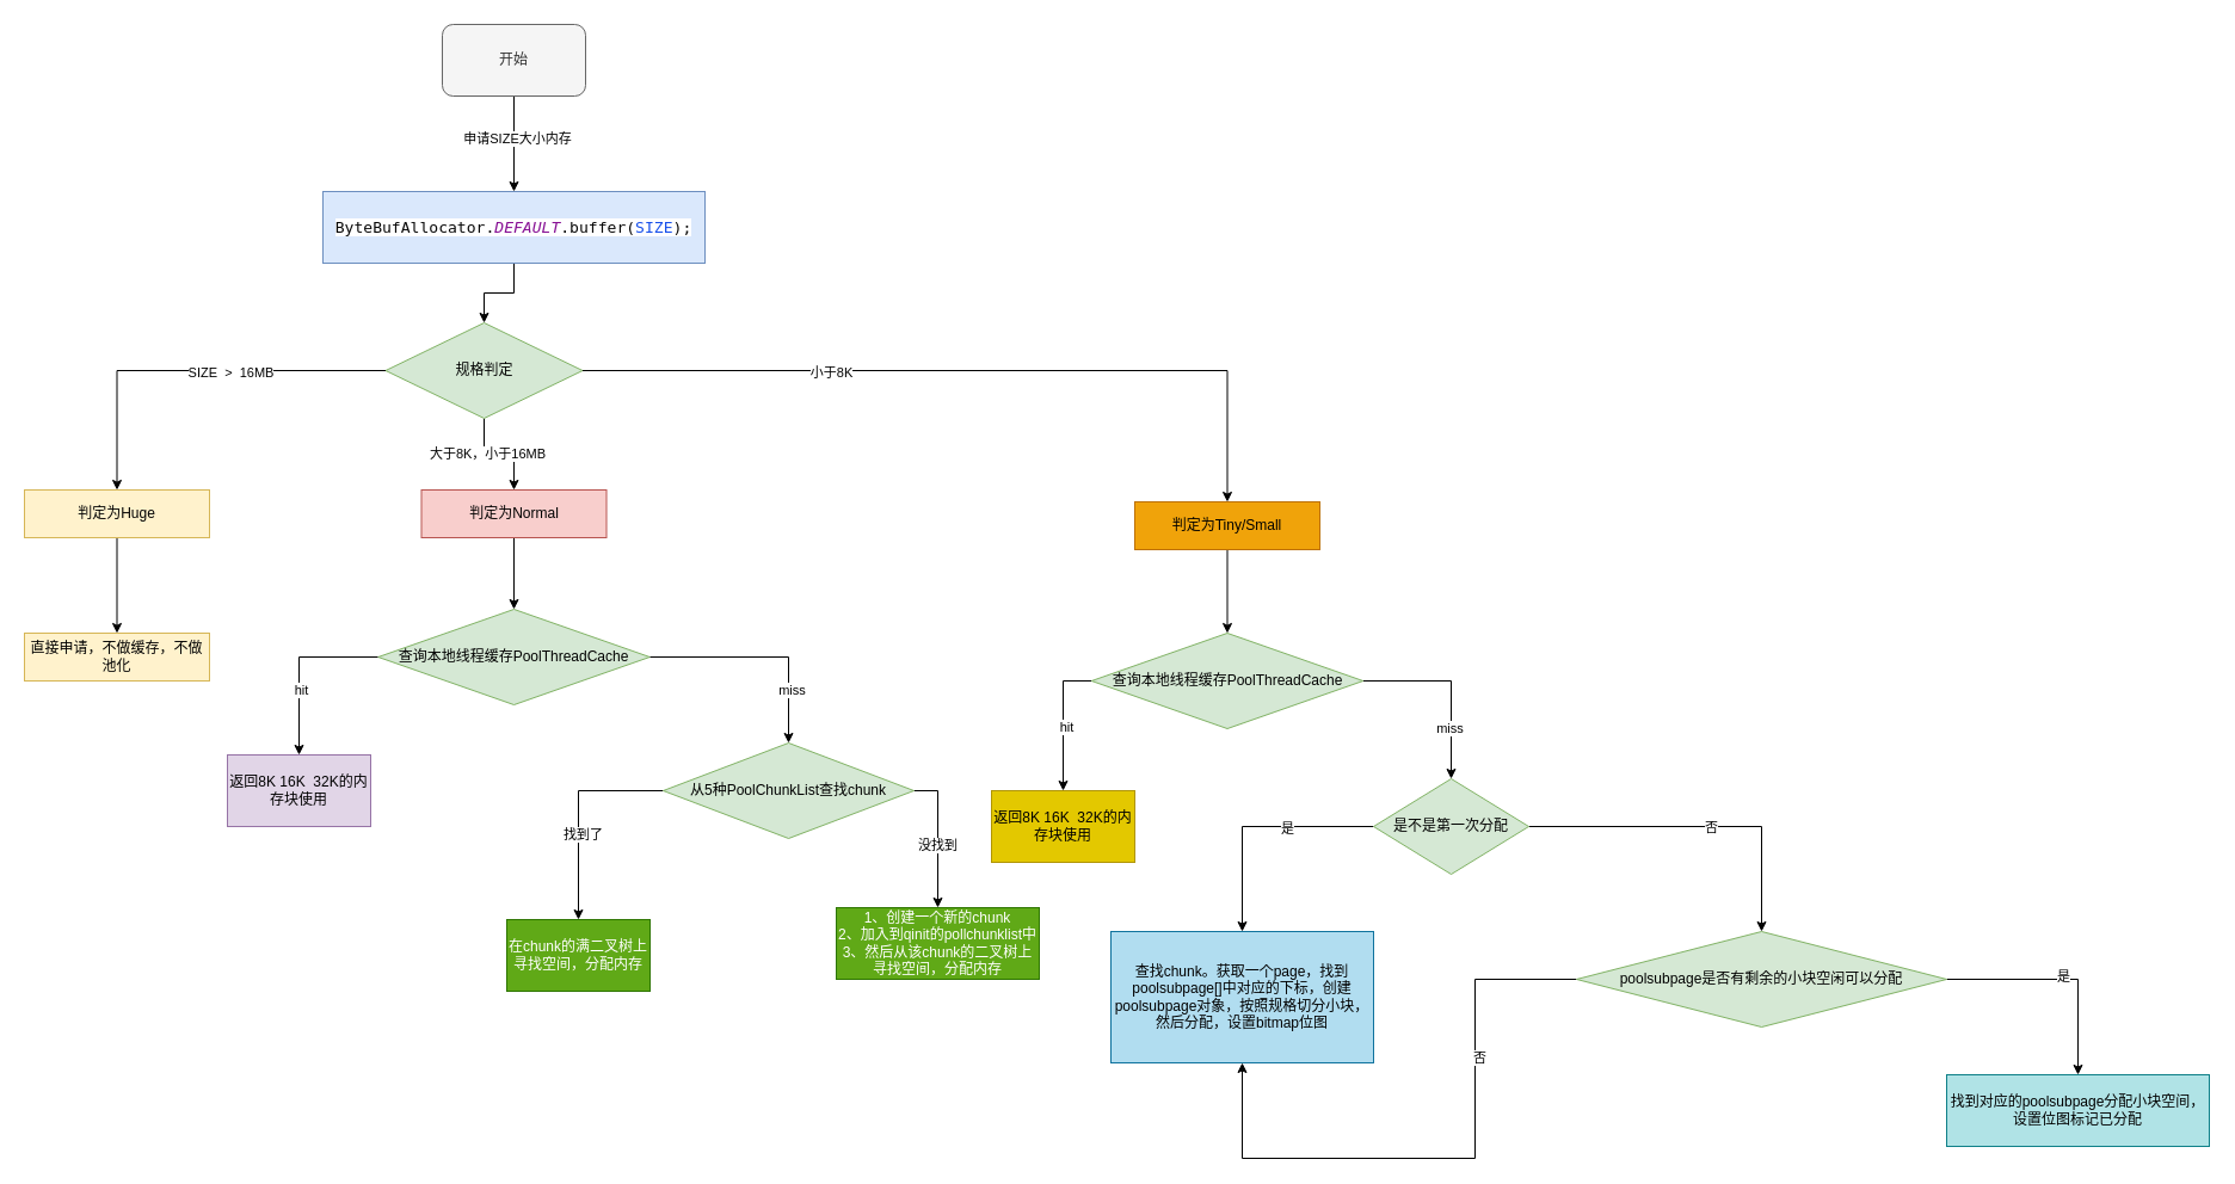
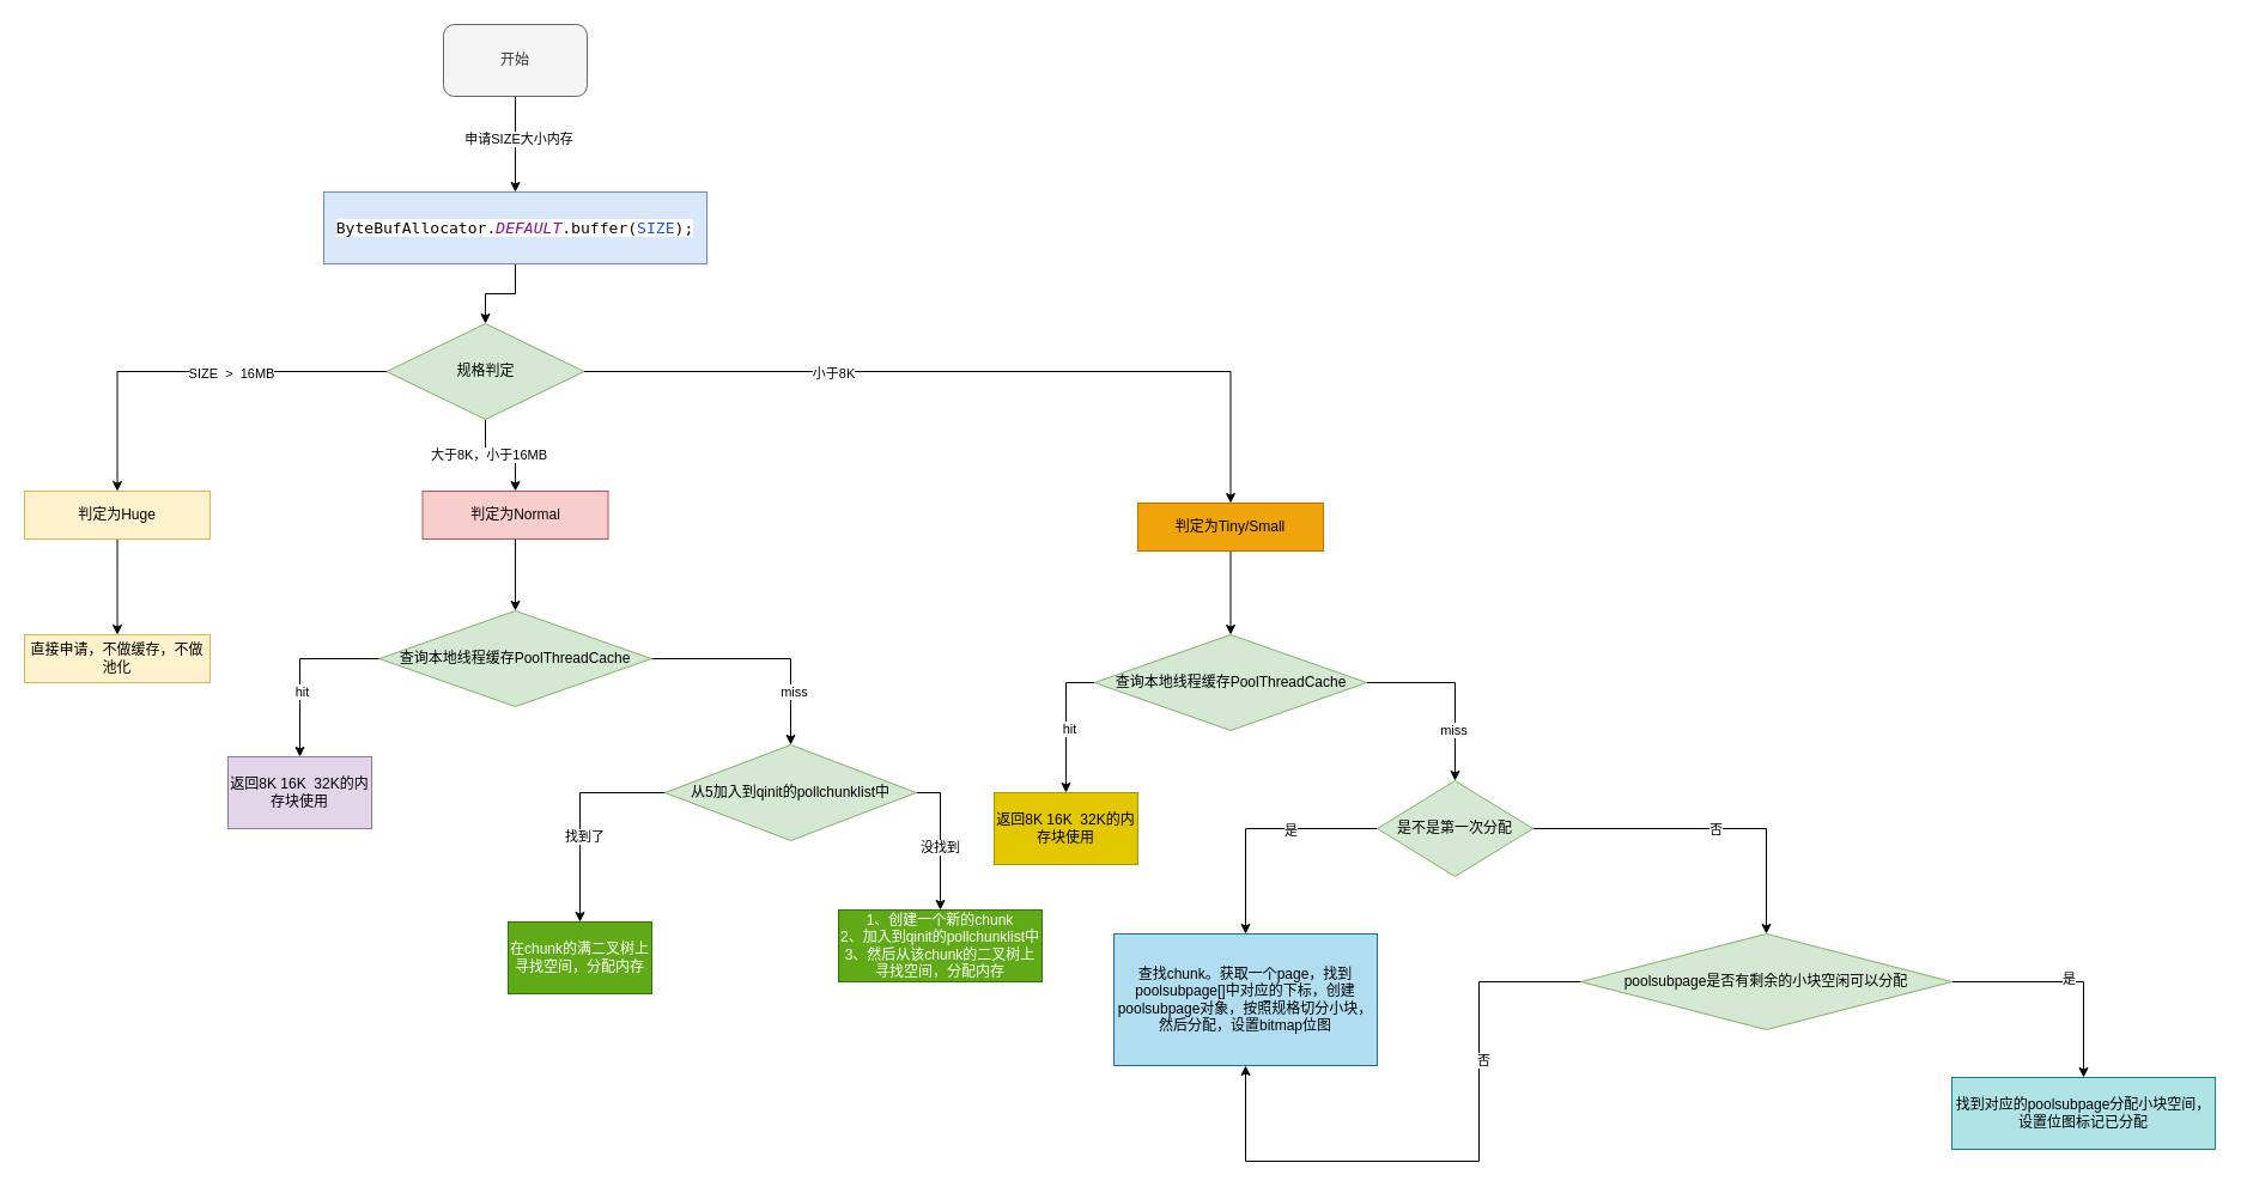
  <mxCell id="0" />
  <mxCell id="1" parent="0" />
  <mxCell id="2" style="edgeStyle=orthogonalEdgeStyle;rounded=0;orthogonalLoop=1;jettySize=auto;html=1;exitX=0.5;exitY=1;exitDx=0;exitDy=0;entryX=0.5;entryY=0;entryDx=0;entryDy=0;" edge="1" parent="1" source="4" target="6"><mxGeometry relative="1" as="geometry" /></mxCell>
  <mxCell id="3" value="申请SIZE大小内存" style="edgeLabel;html=1;align=center;verticalAlign=middle;resizable=0;points=[];" vertex="1" connectable="0" parent="2"><mxGeometry x="-0.125" y="2" relative="1" as="geometry"><mxPoint as="offset" /></mxGeometry></mxCell>
  <mxCell id="4" value="开始" style="rounded=1;whiteSpace=wrap;html=1;fillColor=#f5f5f5;fontColor=#333333;strokeColor=#666666;" vertex="1" parent="1"><mxGeometry x="370" y="20" width="120" height="60" as="geometry" /></mxCell>
  <mxCell id="5" style="edgeStyle=orthogonalEdgeStyle;rounded=0;orthogonalLoop=1;jettySize=auto;html=1;exitX=0.5;exitY=1;exitDx=0;exitDy=0;entryX=0.5;entryY=0;entryDx=0;entryDy=0;" edge="1" parent="1" source="6" target="13"><mxGeometry relative="1" as="geometry" /></mxCell>
  <mxCell id="6" value="&lt;pre style=&quot;background-color: rgb(255, 255, 255); font-family: &amp;quot;JetBrains Mono&amp;quot;, monospace; font-size: 9.8pt;&quot;&gt;&lt;span style=&quot;color: rgb(8, 8, 8);&quot;&gt;ByteBufAllocator.&lt;span style=&quot;color:#871094;font-style:italic;&quot;&gt;DEFAULT&lt;/span&gt;.buffer(&lt;/span&gt;&lt;font color=&quot;#1750eb&quot;&gt;SIZE&lt;/font&gt;&lt;font color=&quot;#080808&quot;&gt;);&lt;/font&gt;&lt;/pre&gt;" style="rounded=0;whiteSpace=wrap;html=1;fillColor=#dae8fc;strokeColor=#6c8ebf;" vertex="1" parent="1"><mxGeometry x="270" y="160" width="320" height="60" as="geometry" /></mxCell>
  <mxCell id="7" style="edgeStyle=orthogonalEdgeStyle;rounded=0;orthogonalLoop=1;jettySize=auto;html=1;exitX=0;exitY=0.5;exitDx=0;exitDy=0;entryX=0.5;entryY=0;entryDx=0;entryDy=0;" edge="1" parent="1" source="13" target="15"><mxGeometry relative="1" as="geometry" /></mxCell>
  <mxCell id="8" value="SIZE&amp;nbsp; &amp;gt;&amp;nbsp; 16MB" style="edgeLabel;html=1;align=center;verticalAlign=middle;resizable=0;points=[];" vertex="1" connectable="0" parent="7"><mxGeometry x="-0.194" y="1" relative="1" as="geometry"><mxPoint x="1" as="offset" /></mxGeometry></mxCell>
  <mxCell id="9" style="edgeStyle=orthogonalEdgeStyle;rounded=0;orthogonalLoop=1;jettySize=auto;html=1;exitX=0.5;exitY=1;exitDx=0;exitDy=0;entryX=0.5;entryY=0;entryDx=0;entryDy=0;" edge="1" parent="1" source="13" target="18"><mxGeometry relative="1" as="geometry" /></mxCell>
  <mxCell id="10" value="大于8K，小于16MB" style="edgeLabel;html=1;align=center;verticalAlign=middle;resizable=0;points=[];" vertex="1" connectable="0" parent="9"><mxGeometry x="-0.25" y="1" relative="1" as="geometry"><mxPoint as="offset" /></mxGeometry></mxCell>
  <mxCell id="11" style="edgeStyle=orthogonalEdgeStyle;rounded=0;orthogonalLoop=1;jettySize=auto;html=1;exitX=1;exitY=0.5;exitDx=0;exitDy=0;" edge="1" parent="1" source="13" target="20"><mxGeometry relative="1" as="geometry" /></mxCell>
  <mxCell id="12" value="小于8K" style="edgeLabel;html=1;align=center;verticalAlign=middle;resizable=0;points=[];" vertex="1" connectable="0" parent="11"><mxGeometry x="-0.359" y="-1" relative="1" as="geometry"><mxPoint as="offset" /></mxGeometry></mxCell>
  <mxCell id="13" value="规格判定" style="rhombus;whiteSpace=wrap;html=1;fillColor=#d5e8d4;strokeColor=#82b366;" vertex="1" parent="1"><mxGeometry x="322.5" y="270" width="165" height="80" as="geometry" /></mxCell>
  <mxCell id="14" style="edgeStyle=orthogonalEdgeStyle;rounded=0;orthogonalLoop=1;jettySize=auto;html=1;exitX=0.5;exitY=1;exitDx=0;exitDy=0;entryX=0.5;entryY=0;entryDx=0;entryDy=0;" edge="1" parent="1" source="15" target="16"><mxGeometry relative="1" as="geometry" /></mxCell>
  <mxCell id="15" value="判定为Huge" style="rounded=0;whiteSpace=wrap;html=1;fillColor=#fff2cc;strokeColor=#d6b656;" vertex="1" parent="1"><mxGeometry x="20" y="410" width="155" height="40" as="geometry" /></mxCell>
  <mxCell id="16" value="直接申请，不做缓存，不做池化" style="rounded=0;whiteSpace=wrap;html=1;fillColor=#fff2cc;strokeColor=#d6b656;" vertex="1" parent="1"><mxGeometry x="20" y="530" width="155" height="40" as="geometry" /></mxCell>
  <mxCell id="17" style="edgeStyle=orthogonalEdgeStyle;rounded=0;orthogonalLoop=1;jettySize=auto;html=1;exitX=0.5;exitY=1;exitDx=0;exitDy=0;entryX=0.5;entryY=0;entryDx=0;entryDy=0;" edge="1" parent="1" source="18" target="25"><mxGeometry relative="1" as="geometry" /></mxCell>
  <mxCell id="18" value="判定为Normal" style="rounded=0;whiteSpace=wrap;html=1;fillColor=#f8cecc;strokeColor=#b85450;" vertex="1" parent="1"><mxGeometry x="352.5" y="410" width="155" height="40" as="geometry" /></mxCell>
  <mxCell id="19" style="edgeStyle=orthogonalEdgeStyle;rounded=0;orthogonalLoop=1;jettySize=auto;html=1;exitX=0.5;exitY=1;exitDx=0;exitDy=0;entryX=0.5;entryY=0;entryDx=0;entryDy=0;" edge="1" parent="1" source="20" target="38"><mxGeometry relative="1" as="geometry" /></mxCell>
  <mxCell id="20" value="判定为Tiny/Small" style="rounded=0;whiteSpace=wrap;html=1;fillColor=#f0a30a;fontColor=#000000;strokeColor=#BD7000;" vertex="1" parent="1"><mxGeometry x="950" y="420" width="155" height="40" as="geometry" /></mxCell>
  <mxCell id="21" style="edgeStyle=orthogonalEdgeStyle;rounded=0;orthogonalLoop=1;jettySize=auto;html=1;exitX=0;exitY=0.5;exitDx=0;exitDy=0;entryX=0.5;entryY=0;entryDx=0;entryDy=0;" edge="1" parent="1" source="25" target="26"><mxGeometry relative="1" as="geometry" /></mxCell>
  <mxCell id="22" value="hit" style="edgeLabel;html=1;align=center;verticalAlign=middle;resizable=0;points=[];" vertex="1" connectable="0" parent="21"><mxGeometry x="0.272" y="1" relative="1" as="geometry"><mxPoint as="offset" /></mxGeometry></mxCell>
  <mxCell id="23" style="edgeStyle=orthogonalEdgeStyle;rounded=0;orthogonalLoop=1;jettySize=auto;html=1;exitX=1;exitY=0.5;exitDx=0;exitDy=0;entryX=0.5;entryY=0;entryDx=0;entryDy=0;" edge="1" parent="1" source="25" target="31"><mxGeometry relative="1" as="geometry" /></mxCell>
  <mxCell id="24" value="miss" style="edgeLabel;html=1;align=center;verticalAlign=middle;resizable=0;points=[];" vertex="1" connectable="0" parent="23"><mxGeometry x="0.532" y="2" relative="1" as="geometry"><mxPoint as="offset" /></mxGeometry></mxCell>
  <mxCell id="25" value="查询本地线程缓存PoolThreadCache" style="rhombus;whiteSpace=wrap;html=1;fillColor=#d5e8d4;strokeColor=#82b366;" vertex="1" parent="1"><mxGeometry x="316.25" y="510" width="227.5" height="80" as="geometry" /></mxCell>
  <mxCell id="26" value="返回8K 16K&amp;nbsp; 32K的内存块使用" style="rounded=0;whiteSpace=wrap;html=1;fillColor=#e1d5e7;strokeColor=#9673a6;" vertex="1" parent="1"><mxGeometry x="190" y="632" width="120" height="60" as="geometry" /></mxCell>
  <mxCell id="27" style="edgeStyle=orthogonalEdgeStyle;rounded=0;orthogonalLoop=1;jettySize=auto;html=1;exitX=0;exitY=0.5;exitDx=0;exitDy=0;entryX=0.5;entryY=0;entryDx=0;entryDy=0;" edge="1" parent="1" source="31" target="32"><mxGeometry relative="1" as="geometry" /></mxCell>
  <mxCell id="28" value="找到了" style="edgeLabel;html=1;align=center;verticalAlign=middle;resizable=0;points=[];" vertex="1" connectable="0" parent="27"><mxGeometry x="0.196" y="3" relative="1" as="geometry"><mxPoint as="offset" /></mxGeometry></mxCell>
  <mxCell id="29" style="edgeStyle=orthogonalEdgeStyle;rounded=0;orthogonalLoop=1;jettySize=auto;html=1;exitX=1;exitY=0.5;exitDx=0;exitDy=0;" edge="1" parent="1" source="31" target="33"><mxGeometry relative="1" as="geometry" /></mxCell>
  <mxCell id="30" value="没找到" style="edgeLabel;html=1;align=center;verticalAlign=middle;resizable=0;points=[];" vertex="1" connectable="0" parent="29"><mxGeometry x="0.106" y="-1" relative="1" as="geometry"><mxPoint as="offset" /></mxGeometry></mxCell>
- <mxCell id="31" value="从5种PoolChunkList查找chunk" style="rhombus;whiteSpace=wrap;html=1;fillColor=#d5e8d4;strokeColor=#82b366;" vertex="1" parent="1"><mxGeometry x="555" y="622" width="210" height="80" as="geometry" /></mxCell>
+ <mxCell id="31" value="从5加入到qinit的pollchunklist中" style="rhombus;whiteSpace=wrap;html=1;fillColor=#d5e8d4;strokeColor=#82b366;" vertex="1" parent="1"><mxGeometry x="555" y="622" width="210" height="80" as="geometry" /></mxCell>
  <mxCell id="32" value="在chunk的满二叉树上寻找空间，分配内存" style="rounded=0;whiteSpace=wrap;html=1;fillColor=#60a917;fontColor=#ffffff;strokeColor=#2D7600;" vertex="1" parent="1"><mxGeometry x="424" y="770" width="120" height="60" as="geometry" /></mxCell>
  <mxCell id="33" value="1、创建一个新的chunk&lt;br&gt;2、加入到qinit的pollchunklist中&lt;br&gt;3、然后从该chunk的二叉树上寻找空间，分配内存" style="rounded=0;whiteSpace=wrap;html=1;fillColor=#60a917;fontColor=#ffffff;strokeColor=#2D7600;" vertex="1" parent="1"><mxGeometry x="700" y="760" width="170" height="60" as="geometry" /></mxCell>
  <mxCell id="34" style="edgeStyle=orthogonalEdgeStyle;rounded=0;orthogonalLoop=1;jettySize=auto;html=1;exitX=0;exitY=0.5;exitDx=0;exitDy=0;" edge="1" parent="1" source="38" target="39"><mxGeometry relative="1" as="geometry" /></mxCell>
  <mxCell id="35" value="hit" style="edgeLabel;html=1;align=center;verticalAlign=middle;resizable=0;points=[];" vertex="1" connectable="0" parent="34"><mxGeometry x="0.067" y="2" relative="1" as="geometry"><mxPoint as="offset" /></mxGeometry></mxCell>
  <mxCell id="36" style="edgeStyle=orthogonalEdgeStyle;rounded=0;orthogonalLoop=1;jettySize=auto;html=1;exitX=1;exitY=0.5;exitDx=0;exitDy=0;" edge="1" parent="1" source="38" target="44"><mxGeometry relative="1" as="geometry" /></mxCell>
  <mxCell id="37" value="miss" style="edgeLabel;html=1;align=center;verticalAlign=middle;resizable=0;points=[];" vertex="1" connectable="0" parent="36"><mxGeometry x="0.457" y="-2" relative="1" as="geometry"><mxPoint as="offset" /></mxGeometry></mxCell>
  <mxCell id="38" value="查询本地线程缓存PoolThreadCache" style="rhombus;whiteSpace=wrap;html=1;fillColor=#d5e8d4;strokeColor=#82b366;" vertex="1" parent="1"><mxGeometry x="913.75" y="530" width="227.5" height="80" as="geometry" /></mxCell>
  <mxCell id="39" value="返回8K 16K&amp;nbsp; 32K的内存块使用" style="rounded=0;whiteSpace=wrap;html=1;fillColor=#e3c800;fontColor=#000000;strokeColor=#B09500;" vertex="1" parent="1"><mxGeometry x="830" y="662" width="120" height="60" as="geometry" /></mxCell>
  <mxCell id="40" style="edgeStyle=orthogonalEdgeStyle;rounded=0;orthogonalLoop=1;jettySize=auto;html=1;exitX=0;exitY=0.5;exitDx=0;exitDy=0;" edge="1" parent="1" source="44" target="45"><mxGeometry relative="1" as="geometry" /></mxCell>
  <mxCell id="41" value="是" style="edgeLabel;html=1;align=center;verticalAlign=middle;resizable=0;points=[];" vertex="1" connectable="0" parent="40"><mxGeometry x="-0.266" y="1" relative="1" as="geometry"><mxPoint as="offset" /></mxGeometry></mxCell>
  <mxCell id="42" style="edgeStyle=orthogonalEdgeStyle;rounded=0;orthogonalLoop=1;jettySize=auto;html=1;exitX=1;exitY=0.5;exitDx=0;exitDy=0;entryX=0.5;entryY=0;entryDx=0;entryDy=0;" edge="1" parent="1" source="44" target="50"><mxGeometry relative="1" as="geometry" /></mxCell>
  <mxCell id="43" value="否" style="edgeLabel;html=1;align=center;verticalAlign=middle;resizable=0;points=[];" vertex="1" connectable="0" parent="42"><mxGeometry x="0.071" relative="1" as="geometry"><mxPoint as="offset" /></mxGeometry></mxCell>
  <mxCell id="44" value="是不是第一次分配" style="rhombus;whiteSpace=wrap;html=1;fillColor=#d5e8d4;strokeColor=#82b366;" vertex="1" parent="1"><mxGeometry x="1150" y="652" width="130" height="80" as="geometry" /></mxCell>
  <mxCell id="45" value="查找chunk。获取一个page，找到poolsubpage[]中对应的下标，创建poolsubpage对象，按照规格切分小块，然后分配，设置bitmap位图" style="rounded=0;whiteSpace=wrap;html=1;fillColor=#b1ddf0;strokeColor=#10739e;" vertex="1" parent="1"><mxGeometry x="930" y="780" width="220" height="110" as="geometry" /></mxCell>
  <mxCell id="46" style="edgeStyle=orthogonalEdgeStyle;rounded=0;orthogonalLoop=1;jettySize=auto;html=1;exitX=0;exitY=0.5;exitDx=0;exitDy=0;entryX=0.5;entryY=1;entryDx=0;entryDy=0;" edge="1" parent="1" source="50" target="45"><mxGeometry relative="1" as="geometry"><Array as="points"><mxPoint x="1235" y="820" /><mxPoint x="1235" y="970" /><mxPoint x="1040" y="970" /></Array></mxGeometry></mxCell>
  <mxCell id="47" value="否" style="edgeLabel;html=1;align=center;verticalAlign=middle;resizable=0;points=[];" vertex="1" connectable="0" parent="46"><mxGeometry x="-0.412" y="3" relative="1" as="geometry"><mxPoint as="offset" /></mxGeometry></mxCell>
  <mxCell id="48" style="edgeStyle=orthogonalEdgeStyle;rounded=0;orthogonalLoop=1;jettySize=auto;html=1;exitX=1;exitY=0.5;exitDx=0;exitDy=0;entryX=0.5;entryY=0;entryDx=0;entryDy=0;" edge="1" parent="1" source="50" target="51"><mxGeometry relative="1" as="geometry" /></mxCell>
  <mxCell id="49" value="是" style="edgeLabel;html=1;align=center;verticalAlign=middle;resizable=0;points=[];" vertex="1" connectable="0" parent="48"><mxGeometry x="0.018" y="3" relative="1" as="geometry"><mxPoint as="offset" /></mxGeometry></mxCell>
  <mxCell id="50" value="poolsubpage是否有剩余的小块空闲可以分配" style="rhombus;whiteSpace=wrap;html=1;fillColor=#d5e8d4;strokeColor=#82b366;" vertex="1" parent="1"><mxGeometry x="1320" y="780" width="310" height="80" as="geometry" /></mxCell>
  <mxCell id="51" value="找到对应的poolsubpage分配小块空间，设置位图标记已分配" style="rounded=0;whiteSpace=wrap;html=1;fillColor=#b0e3e6;strokeColor=#0e8088;" vertex="1" parent="1"><mxGeometry x="1630" y="900" width="220" height="60" as="geometry" /></mxCell>
